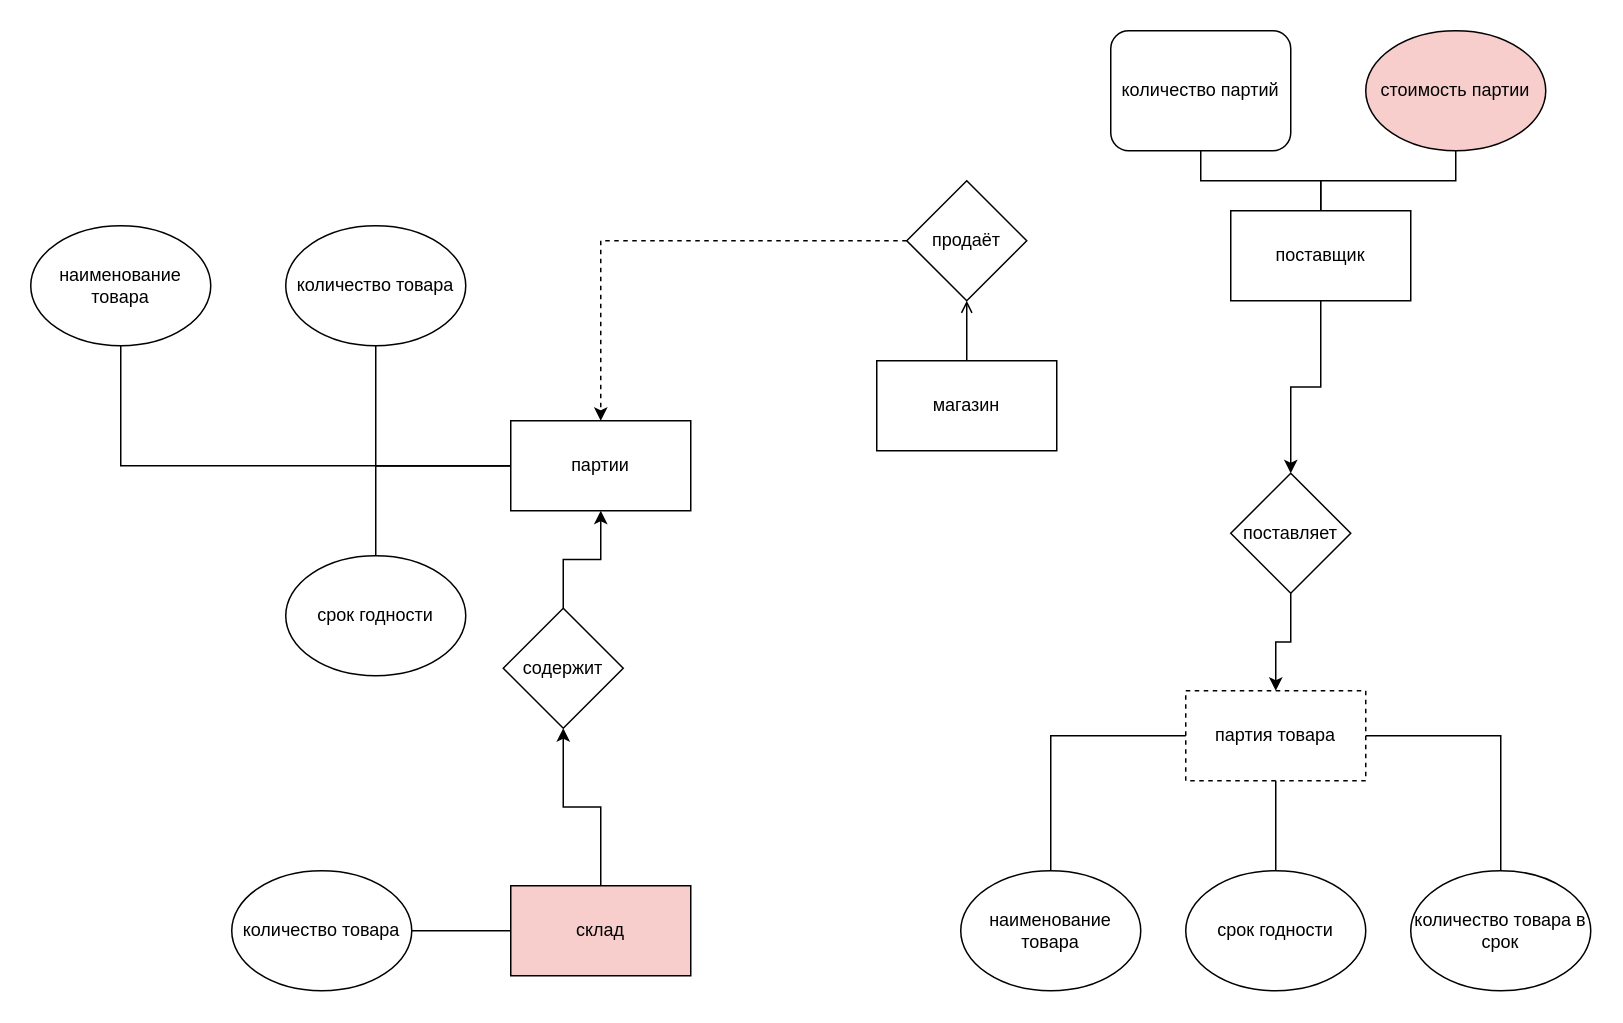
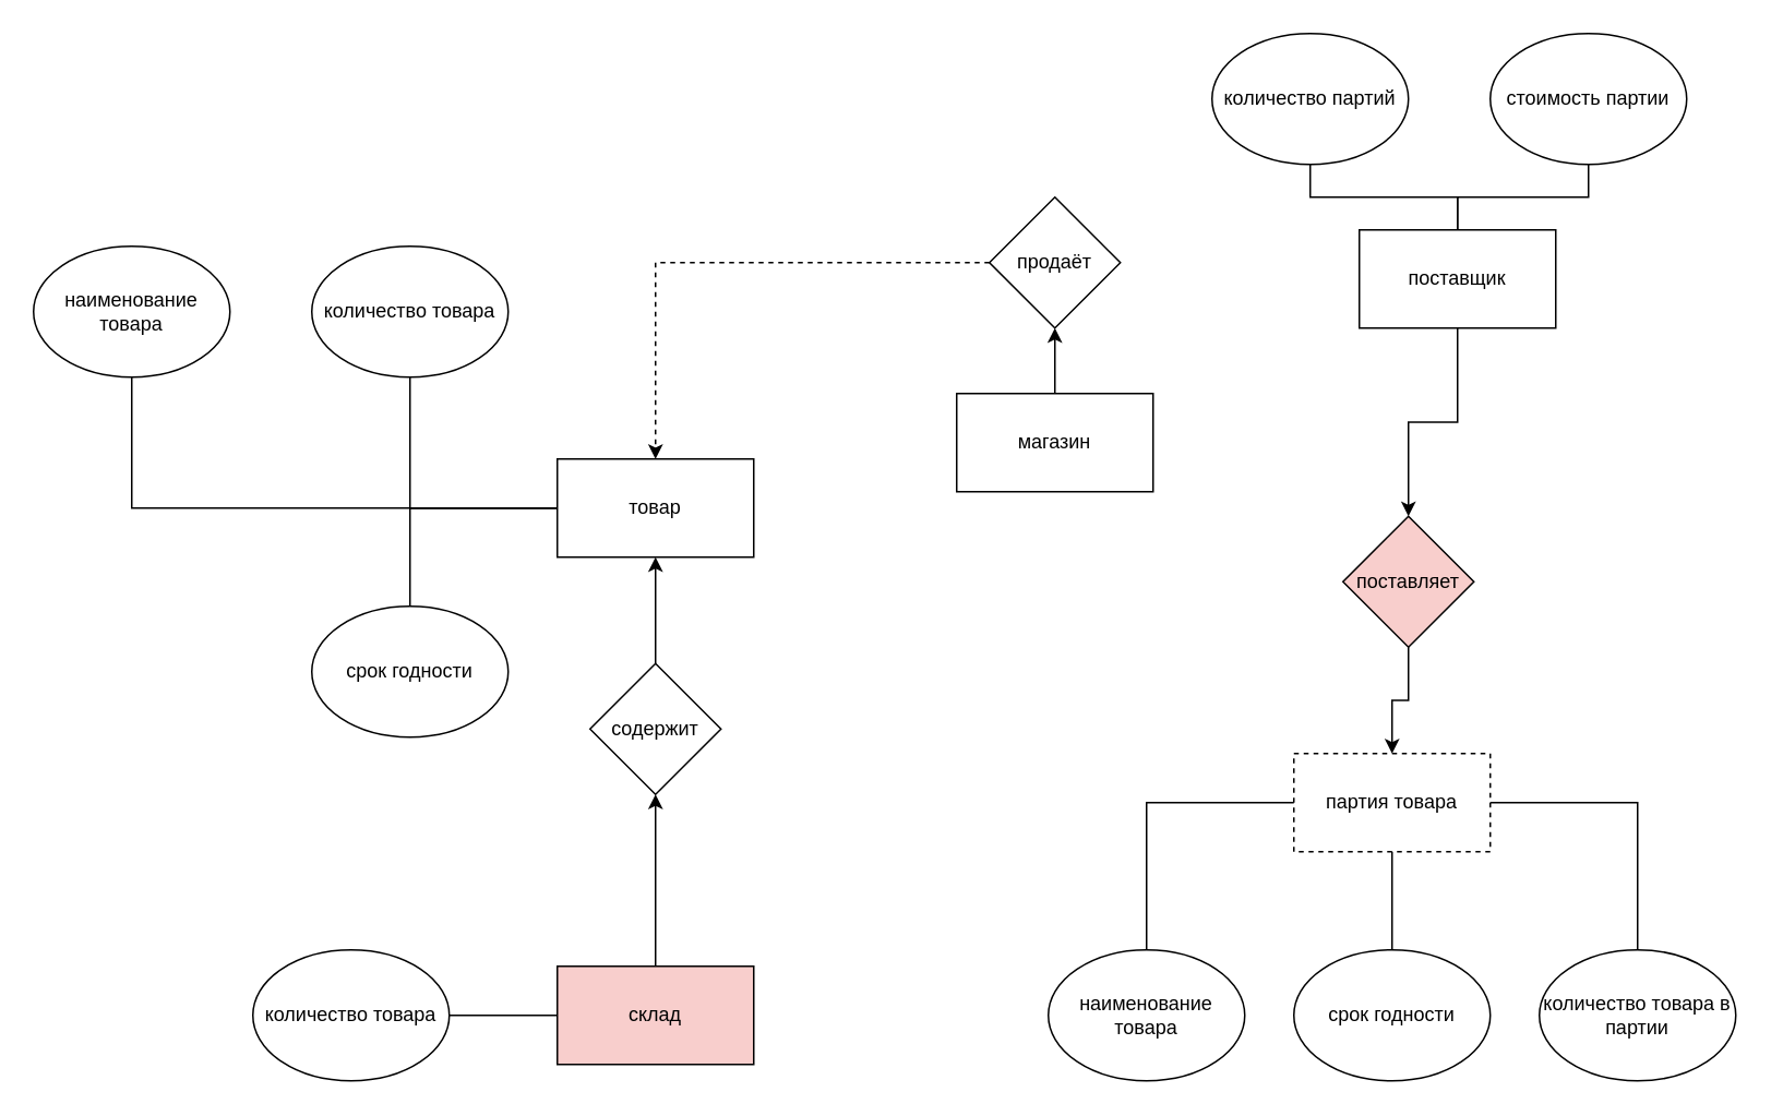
  <mxCell id="0" />
  <mxCell id="1" parent="0" />
  <mxCell id="2" style="edgeStyle=orthogonalEdgeStyle;rounded=0;orthogonalLoop=1;jettySize=auto;html=1;exitX=0.5;exitY=0;exitDx=0;exitDy=0;" edge="1" parent="1" source="4" target="19"><mxGeometry relative="1" as="geometry" /></mxCell>
  <mxCell id="3" style="edgeStyle=orthogonalEdgeStyle;rounded=0;orthogonalLoop=1;jettySize=auto;html=1;exitX=0;exitY=0.5;exitDx=0;exitDy=0;shape=wire;dashed=1;endArrow=none;endFill=0;" edge="1" parent="1" source="4" target="5"><mxGeometry relative="1" as="geometry" /></mxCell>
  <mxCell id="4" value="склад" style="rounded=0;whiteSpace=wrap;html=1;fillColor=#f8cecc;" vertex="1" parent="1"><mxGeometry x="340" y="590" width="120" height="60" as="geometry" /></mxCell>
  <mxCell id="5" value="количество товара" style="ellipse;whiteSpace=wrap;html=1;" vertex="1" parent="1"><mxGeometry x="154" y="580" width="120" height="80" as="geometry" /></mxCell>
  <mxCell id="6" value="наименование товара" style="ellipse;whiteSpace=wrap;html=1;" vertex="1" parent="1"><mxGeometry x="20" y="150" width="120" height="80" as="geometry" /></mxCell>
  <mxCell id="7" value="количество товара" style="ellipse;whiteSpace=wrap;html=1;" vertex="1" parent="1"><mxGeometry x="190" y="150" width="120" height="80" as="geometry" /></mxCell>
- <mxCell id="8" value="партии" style="rounded=0;whiteSpace=wrap;html=1;" vertex="1" parent="1"><mxGeometry x="340" y="280" width="120" height="60" as="geometry" /></mxCell>
+ <mxCell id="8" value="товар" style="rounded=0;whiteSpace=wrap;html=1;" vertex="1" parent="1"><mxGeometry x="340" y="280" width="120" height="60" as="geometry" /></mxCell>
  <mxCell id="9" value="срок годности" style="ellipse;whiteSpace=wrap;html=1;" vertex="1" parent="1"><mxGeometry x="190" y="370" width="120" height="80" as="geometry" /></mxCell>
  <mxCell id="10" style="edgeStyle=orthogonalEdgeStyle;rounded=0;orthogonalLoop=1;jettySize=auto;html=1;" edge="1" parent="1" source="11" target="21"><mxGeometry relative="1" as="geometry" /></mxCell>
- <mxCell id="11" value="поставщик" style="rounded=0;whiteSpace=wrap;html=1;" vertex="1" parent="1"><mxGeometry x="820" y="140" width="120" height="60" as="geometry" /></mxCell>
+ <mxCell id="11" value="поставщик" style="rounded=0;whiteSpace=wrap;html=1;" vertex="1" parent="1"><mxGeometry x="830" y="140" width="120" height="60" as="geometry" /></mxCell>
  <mxCell id="12" value="наименование товара" style="ellipse;whiteSpace=wrap;html=1;" vertex="1" parent="1"><mxGeometry x="640" y="580" width="120" height="80" as="geometry" /></mxCell>
- <mxCell id="13" value="количество товара в срок" style="ellipse;whiteSpace=wrap;html=1;" vertex="1" parent="1"><mxGeometry x="940" y="580" width="120" height="80" as="geometry" /></mxCell>
+ <mxCell id="13" value="количество товара в партии" style="ellipse;whiteSpace=wrap;html=1;" vertex="1" parent="1"><mxGeometry x="940" y="580" width="120" height="80" as="geometry" /></mxCell>
  <mxCell id="14" value="срок годности" style="ellipse;whiteSpace=wrap;html=1;" vertex="1" parent="1"><mxGeometry x="790" y="580" width="120" height="80" as="geometry" /></mxCell>
- <mxCell id="15" value="стоимость партии" style="ellipse;whiteSpace=wrap;html=1;fillColor=#f8cecc;" vertex="1" parent="1"><mxGeometry x="910" y="20" width="120" height="80" as="geometry" /></mxCell>
- <mxCell id="16" value="количество партий" style="whiteSpace=wrap;html=1;rounded=1;" vertex="1" parent="1"><mxGeometry x="740" y="20" width="120" height="80" as="geometry" /></mxCell>
+ <mxCell id="15" value="стоимость партии" style="ellipse;whiteSpace=wrap;html=1;" vertex="1" parent="1"><mxGeometry x="910" y="20" width="120" height="80" as="geometry" /></mxCell>
+ <mxCell id="16" value="количество партий" style="ellipse;whiteSpace=wrap;html=1;" vertex="1" parent="1"><mxGeometry x="740" y="20" width="120" height="80" as="geometry" /></mxCell>
  <mxCell id="17" value="партия товара" style="rounded=0;whiteSpace=wrap;html=1;dashed=1;" vertex="1" parent="1"><mxGeometry x="790" y="460" width="120" height="60" as="geometry" /></mxCell>
  <mxCell id="18" style="edgeStyle=orthogonalEdgeStyle;rounded=0;orthogonalLoop=1;jettySize=auto;html=1;exitX=0.5;exitY=0;exitDx=0;exitDy=0;" edge="1" parent="1" source="19" target="8"><mxGeometry relative="1" as="geometry" /></mxCell>
- <mxCell id="19" value="содержит" style="rhombus;whiteSpace=wrap;html=1;" vertex="1" parent="1"><mxGeometry x="335" y="405" width="80" height="80" as="geometry" /></mxCell>
+ <mxCell id="19" value="содержит" style="rhombus;whiteSpace=wrap;html=1;" vertex="1" parent="1"><mxGeometry x="360" y="405" width="80" height="80" as="geometry" /></mxCell>
  <mxCell id="20" style="edgeStyle=orthogonalEdgeStyle;rounded=0;orthogonalLoop=1;jettySize=auto;html=1;" edge="1" parent="1" source="21" target="17"><mxGeometry relative="1" as="geometry" /></mxCell>
- <mxCell id="21" value="поставляет" style="rhombus;whiteSpace=wrap;html=1;" vertex="1" parent="1"><mxGeometry x="820" y="315" width="80" height="80" as="geometry" /></mxCell>
- <mxCell id="22" style="edgeStyle=orthogonalEdgeStyle;rounded=0;orthogonalLoop=1;jettySize=auto;html=1;exitX=0.5;exitY=0;exitDx=0;exitDy=0;endArrow=open;" edge="1" parent="1" source="23" target="25"><mxGeometry relative="1" as="geometry" /></mxCell>
+ <mxCell id="21" value="поставляет" style="rhombus;whiteSpace=wrap;html=1;fillColor=#f8cecc;" vertex="1" parent="1"><mxGeometry x="820" y="315" width="80" height="80" as="geometry" /></mxCell>
+ <mxCell id="22" style="edgeStyle=orthogonalEdgeStyle;rounded=0;orthogonalLoop=1;jettySize=auto;html=1;exitX=0.5;exitY=0;exitDx=0;exitDy=0;" edge="1" parent="1" source="23" target="25"><mxGeometry relative="1" as="geometry" /></mxCell>
  <mxCell id="23" value="магазин" style="rounded=0;whiteSpace=wrap;html=1;" vertex="1" parent="1"><mxGeometry x="584" y="240" width="120" height="60" as="geometry" /></mxCell>
  <mxCell id="24" style="edgeStyle=orthogonalEdgeStyle;rounded=0;orthogonalLoop=1;jettySize=auto;html=1;exitX=0;exitY=0.5;exitDx=0;exitDy=0;dashed=1;" edge="1" parent="1" source="25" target="8"><mxGeometry relative="1" as="geometry" /></mxCell>
  <mxCell id="25" value="продаёт" style="rhombus;whiteSpace=wrap;html=1;" vertex="1" parent="1"><mxGeometry x="604" y="120" width="80" height="80" as="geometry" /></mxCell>
  <mxCell id="26" style="edgeStyle=orthogonalEdgeStyle;rounded=0;orthogonalLoop=1;jettySize=auto;html=1;shape=wire;dashed=1;endArrow=none;endFill=0;" edge="1" parent="1" source="8" target="6"><mxGeometry relative="1" as="geometry"><mxPoint x="190" y="180" as="sourcePoint" /><mxPoint x="140" y="180" as="targetPoint" /></mxGeometry></mxCell>
  <mxCell id="27" style="edgeStyle=orthogonalEdgeStyle;rounded=0;orthogonalLoop=1;jettySize=auto;html=1;shape=wire;dashed=1;endArrow=none;endFill=0;" edge="1" parent="1" source="8" target="7"><mxGeometry relative="1" as="geometry"><mxPoint x="490" y="100" as="sourcePoint" /><mxPoint x="440" y="100" as="targetPoint" /></mxGeometry></mxCell>
  <mxCell id="28" style="edgeStyle=orthogonalEdgeStyle;rounded=0;orthogonalLoop=1;jettySize=auto;html=1;shape=wire;dashed=1;endArrow=none;endFill=0;" edge="1" parent="1" source="8" target="9"><mxGeometry relative="1" as="geometry"><mxPoint x="550" y="100" as="sourcePoint" /><mxPoint x="500" y="100" as="targetPoint" /></mxGeometry></mxCell>
  <mxCell id="29" style="edgeStyle=orthogonalEdgeStyle;rounded=0;orthogonalLoop=1;jettySize=auto;html=1;shape=wire;dashed=1;endArrow=none;endFill=0;" edge="1" parent="1" source="11" target="15"><mxGeometry relative="1" as="geometry"><mxPoint x="830" y="530" as="sourcePoint" /><mxPoint x="780" y="530" as="targetPoint" /></mxGeometry></mxCell>
  <mxCell id="30" style="edgeStyle=orthogonalEdgeStyle;rounded=0;orthogonalLoop=1;jettySize=auto;html=1;shape=wire;dashed=1;endArrow=none;endFill=0;" edge="1" parent="1" source="16" target="11"><mxGeometry relative="1" as="geometry"><mxPoint x="810" y="520" as="sourcePoint" /><mxPoint x="760" y="520" as="targetPoint" /></mxGeometry></mxCell>
  <mxCell id="31" style="edgeStyle=orthogonalEdgeStyle;rounded=0;orthogonalLoop=1;jettySize=auto;html=1;shape=wire;dashed=1;endArrow=none;endFill=0;" edge="1" parent="1" source="17" target="13"><mxGeometry relative="1" as="geometry"><mxPoint x="1000" y="470" as="sourcePoint" /><mxPoint x="950" y="470" as="targetPoint" /></mxGeometry></mxCell>
  <mxCell id="32" style="edgeStyle=orthogonalEdgeStyle;rounded=0;orthogonalLoop=1;jettySize=auto;html=1;shape=wire;dashed=1;endArrow=none;endFill=0;" edge="1" parent="1" source="17" target="12"><mxGeometry relative="1" as="geometry"><mxPoint x="910" y="460" as="sourcePoint" /><mxPoint x="860" y="460" as="targetPoint" /></mxGeometry></mxCell>
  <mxCell id="33" style="edgeStyle=orthogonalEdgeStyle;rounded=0;orthogonalLoop=1;jettySize=auto;html=1;shape=wire;dashed=1;endArrow=none;endFill=0;" edge="1" parent="1" source="14" target="17"><mxGeometry relative="1" as="geometry"><mxPoint x="960" y="340" as="sourcePoint" /><mxPoint x="910" y="340" as="targetPoint" /></mxGeometry></mxCell>
